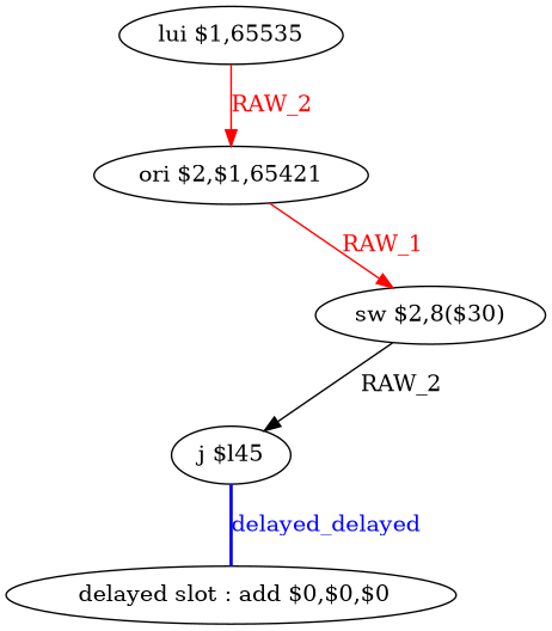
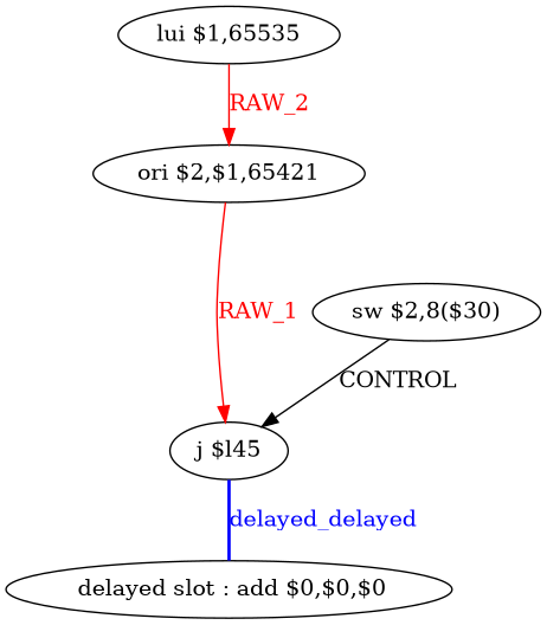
  digraph {
    node [shape=ellipse]
    edge [color=red fontcolor=red]
    n1 [label=" delayed slot : add $0,$0,$0"]
    n2 [label="j $l45"]
    n3 [label="lui $1,65535"]
    n4 [label="ori $2,$1,65421"]
    n5 [label="sw $2,8($30)"]
    n2 -> n1 [color=blue dir=none fontcolor=blue label=delayed_delayed style=bold]
    n3 -> n4 [label=RAW_2]
-   n4 -> n5 [label=RAW_1]
-   n5 -> n2 [label=RAW_2 color="" fontcolor=""]
+   n4 -> n2 [label=RAW_1]
+   n5 -> n2 [label=CONTROL color="" fontcolor=""]
  }
